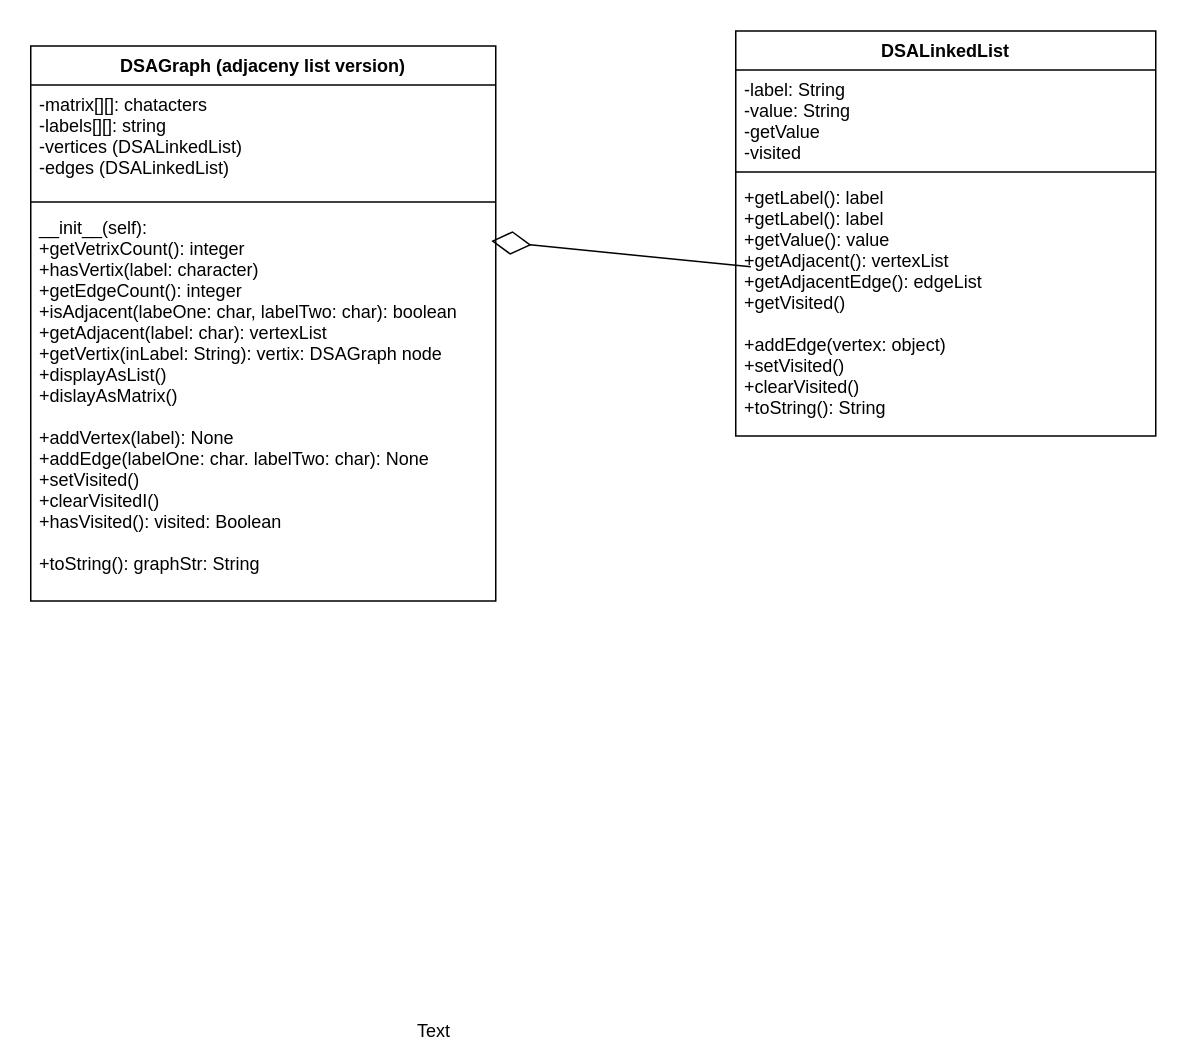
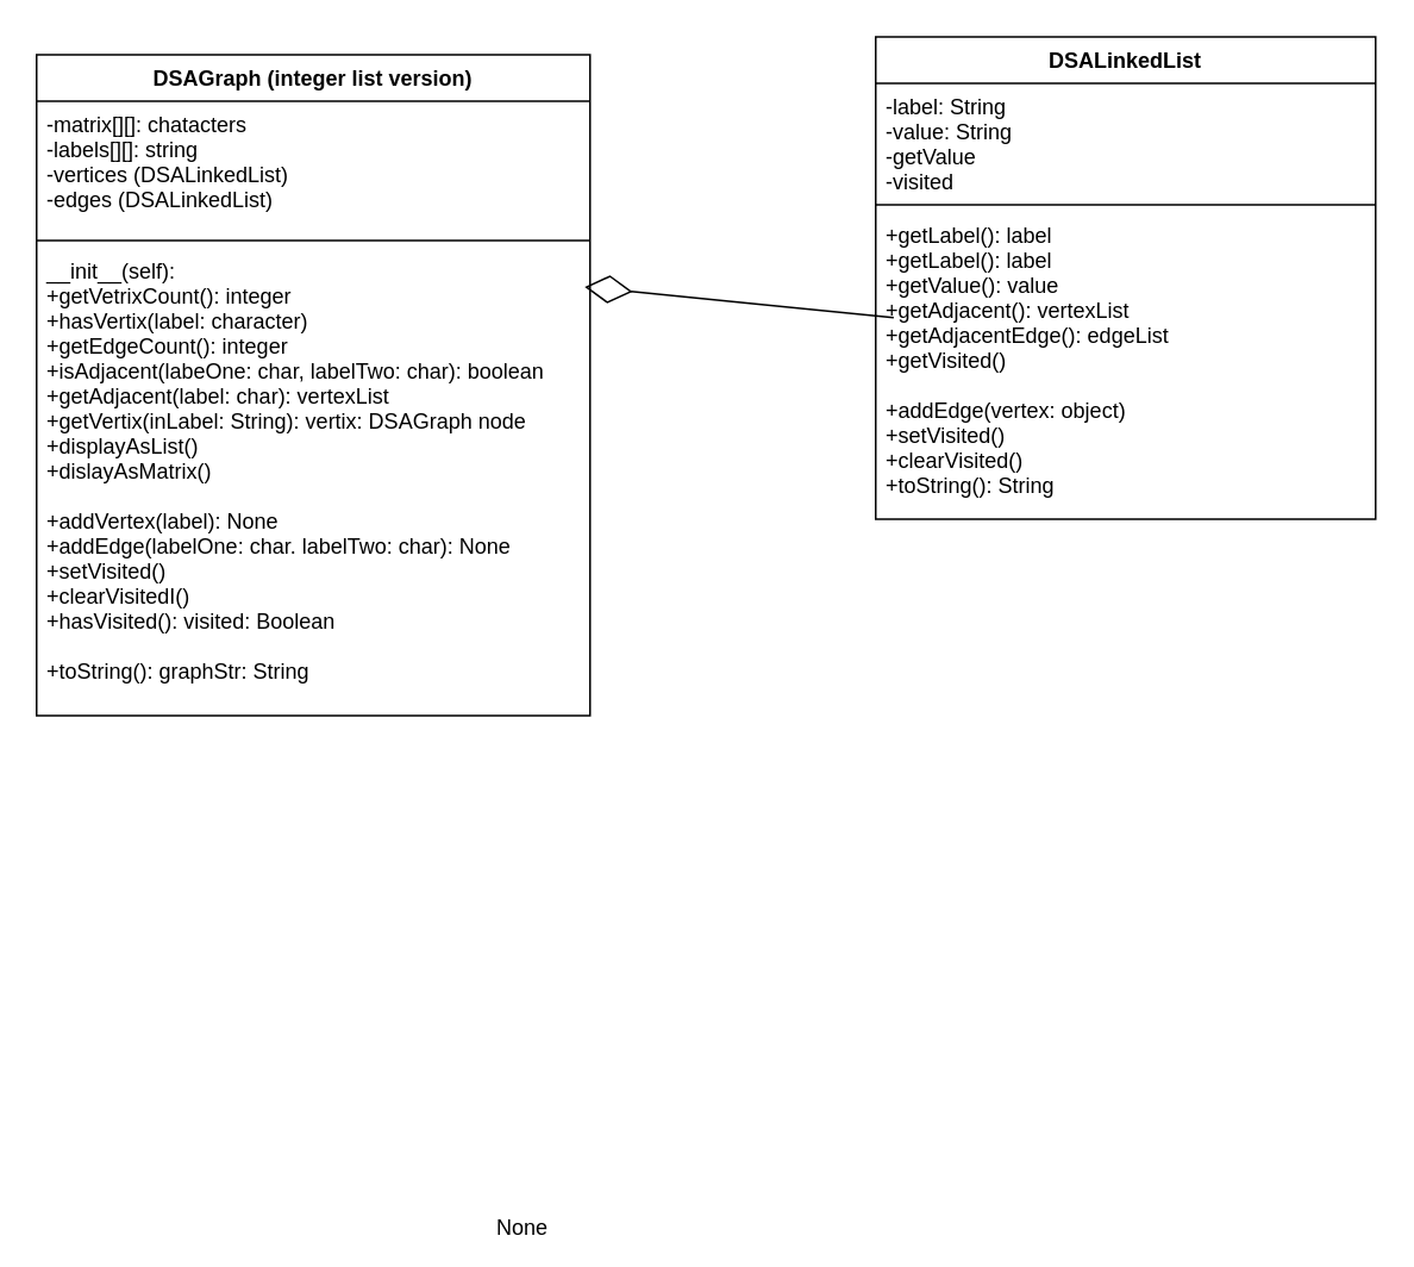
  <mxCell id="0" />
  <mxCell id="1" parent="0" />
- <mxCell id="2" value="DSAGraph (adjaceny list version)" style="swimlane;fontStyle=1;align=center;verticalAlign=top;childLayout=stackLayout;horizontal=1;startSize=26;horizontalStack=0;resizeParent=1;resizeParentMax=0;resizeLast=0;collapsible=1;marginBottom=0;" parent="1" vertex="1"><mxGeometry x="20" y="30" width="310" height="370" as="geometry" /></mxCell>
+ <mxCell id="2" value="DSAGraph (integer list version)" style="swimlane;fontStyle=1;align=center;verticalAlign=top;childLayout=stackLayout;horizontal=1;startSize=26;horizontalStack=0;resizeParent=1;resizeParentMax=0;resizeLast=0;collapsible=1;marginBottom=0;" parent="1" vertex="1"><mxGeometry x="20" y="30" width="310" height="370" as="geometry" /></mxCell>
  <mxCell id="3" value="-matrix[][]: chatacters&#10;-labels[][]: string&#10;-vertices (DSALinkedList)&#10;-edges (DSALinkedList)&#10;" style="text;strokeColor=none;fillColor=none;align=left;verticalAlign=top;spacingLeft=4;spacingRight=4;overflow=hidden;rotatable=0;points=[[0,0.5],[1,0.5]];portConstraint=eastwest;" parent="2" vertex="1"><mxGeometry y="26" width="310" height="74" as="geometry" /></mxCell>
  <mxCell id="4" value="" style="line;strokeWidth=1;fillColor=none;align=left;verticalAlign=middle;spacingTop=-1;spacingLeft=3;spacingRight=3;rotatable=0;labelPosition=right;points=[];portConstraint=eastwest;" parent="2" vertex="1"><mxGeometry y="100" width="310" height="8" as="geometry" /></mxCell>
  <mxCell id="5" value="__init__(self):&#10;+getVetrixCount(): integer&#10;+hasVertix(label: character)&#10;+getEdgeCount(): integer&#10;+isAdjacent(labeOne: char, labelTwo: char): boolean&#10;+getAdjacent(label: char): vertexList&#10;+getVertix(inLabel: String): vertix: DSAGraph node&#10;+displayAsList()&#10;+dislayAsMatrix()&#10;&#10;+addVertex(label): None&#10;+addEdge(labelOne: char. labelTwo: char): None&#10;+setVisited()&#10;+clearVisitedI()&#10;+hasVisited(): visited: Boolean&#10;&#10;+toString(): graphStr: String&#10;" style="text;strokeColor=none;fillColor=none;align=left;verticalAlign=top;spacingLeft=4;spacingRight=4;overflow=hidden;rotatable=0;points=[[0,0.5],[1,0.5]];portConstraint=eastwest;" parent="2" vertex="1"><mxGeometry y="108" width="310" height="262" as="geometry" /></mxCell>
  <mxCell id="6" value="DSALinkedList" style="swimlane;fontStyle=1;align=center;verticalAlign=top;childLayout=stackLayout;horizontal=1;startSize=26;horizontalStack=0;resizeParent=1;resizeParentMax=0;resizeLast=0;collapsible=1;marginBottom=0;" parent="1" vertex="1"><mxGeometry x="490" y="20" width="280" height="270" as="geometry" /></mxCell>
  <mxCell id="7" value="-label: String&#10;-value: String&#10;-getValue&#10;-visited&#10;" style="text;strokeColor=none;fillColor=none;align=left;verticalAlign=top;spacingLeft=4;spacingRight=4;overflow=hidden;rotatable=0;points=[[0,0.5],[1,0.5]];portConstraint=eastwest;" parent="6" vertex="1"><mxGeometry y="26" width="280" height="64" as="geometry" /></mxCell>
  <mxCell id="8" value="" style="line;strokeWidth=1;fillColor=none;align=left;verticalAlign=middle;spacingTop=-1;spacingLeft=3;spacingRight=3;rotatable=0;labelPosition=right;points=[];portConstraint=eastwest;" parent="6" vertex="1"><mxGeometry y="90" width="280" height="8" as="geometry" /></mxCell>
  <mxCell id="9" value="+getLabel(): label&#10;+getLabel(): label&#10;+getValue(): value&#10;+getAdjacent(): vertexList&#10;+getAdjacentEdge(): edgeList&#10;+getVisited()&#10;&#10;+addEdge(vertex: object)&#10;+setVisited()&#10;+clearVisited()&#10;+toString(): String" style="text;strokeColor=none;fillColor=none;align=left;verticalAlign=top;spacingLeft=4;spacingRight=4;overflow=hidden;rotatable=0;points=[[0,0.5],[1,0.5]];portConstraint=eastwest;" parent="6" vertex="1"><mxGeometry y="98" width="280" height="172" as="geometry" /></mxCell>
  <mxCell id="10" value="" style="endArrow=diamondThin;endFill=0;endSize=24;html=1;exitX=0.036;exitY=0.344;exitDx=0;exitDy=0;exitPerimeter=0;" parent="1" source="9" edge="1"><mxGeometry width="160" relative="1" as="geometry"><mxPoint x="490" y="170" as="sourcePoint" /><mxPoint x="327" y="160" as="targetPoint" /></mxGeometry></mxCell>
- <mxCell id="11" value="Text" style="text;html=1;resizable=0;points=[];autosize=1;align=left;verticalAlign=top;spacingTop=-4;" parent="1" vertex="1"><mxGeometry x="276" y="677" width="40" height="10" as="geometry" /></mxCell>
+ <mxCell id="11" value="None" style="text;html=1;resizable=0;points=[];autosize=1;align=left;verticalAlign=top;spacingTop=-4;" parent="1" vertex="1"><mxGeometry x="276" y="677" width="40" height="10" as="geometry" /></mxCell>
